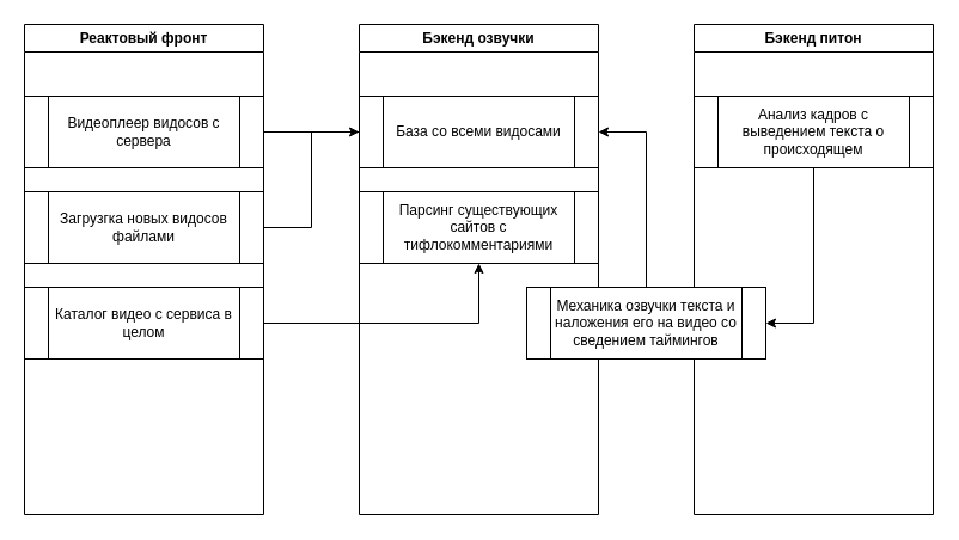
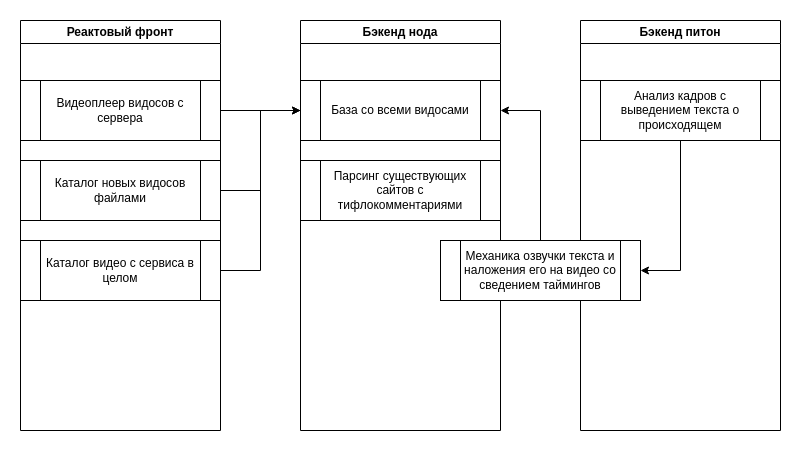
  <mxCell id="0" />
  <mxCell id="1" parent="0" />
  <mxCell id="2" value="Реактовый фронт" style="swimlane;whiteSpace=wrap;html=1;" vertex="1" parent="1"><mxGeometry x="20" y="20" width="200" height="410" as="geometry" /></mxCell>
  <mxCell id="3" value="Видеоплеер видосов с сервера" style="shape=process;whiteSpace=wrap;html=1;backgroundOutline=1;" vertex="1" parent="2"><mxGeometry y="60" width="200" height="60" as="geometry" /></mxCell>
- <mxCell id="4" value="Загрузгка новых видосов файлами" style="shape=process;whiteSpace=wrap;html=1;backgroundOutline=1;" vertex="1" parent="2"><mxGeometry y="140" width="200" height="60" as="geometry" /></mxCell>
+ <mxCell id="4" value="Каталог новых видосов файлами" style="shape=process;whiteSpace=wrap;html=1;backgroundOutline=1;" vertex="1" parent="2"><mxGeometry y="140" width="200" height="60" as="geometry" /></mxCell>
  <mxCell id="5" value="Каталог видео с сервиса в целом" style="shape=process;whiteSpace=wrap;html=1;backgroundOutline=1;" vertex="1" parent="2"><mxGeometry y="220" width="200" height="60" as="geometry" /></mxCell>
- <mxCell id="6" value="Бэкенд озвучки" style="swimlane;whiteSpace=wrap;html=1;" vertex="1" parent="1"><mxGeometry x="300" y="20" width="200" height="410" as="geometry" /></mxCell>
+ <mxCell id="6" value="Бэкенд нода" style="swimlane;whiteSpace=wrap;html=1;" vertex="1" parent="1"><mxGeometry x="300" y="20" width="200" height="410" as="geometry" /></mxCell>
  <mxCell id="7" value="База со всеми видосами" style="shape=process;whiteSpace=wrap;html=1;backgroundOutline=1;" vertex="1" parent="6"><mxGeometry y="60" width="200" height="60" as="geometry" /></mxCell>
  <mxCell id="8" value="Парсинг существующих сайтов с тифлокомментариями" style="shape=process;whiteSpace=wrap;html=1;backgroundOutline=1;" vertex="1" parent="6"><mxGeometry y="140" width="200" height="60" as="geometry" /></mxCell>
  <mxCell id="9" style="edgeStyle=orthogonalEdgeStyle;rounded=0;orthogonalLoop=1;jettySize=auto;html=1;endArrow=none;" edge="1" parent="1" source="3" target="7"><mxGeometry relative="1" as="geometry" /></mxCell>
  <mxCell id="10" style="edgeStyle=orthogonalEdgeStyle;rounded=0;orthogonalLoop=1;jettySize=auto;html=1;entryX=0;entryY=0.5;entryDx=0;entryDy=0;" edge="1" parent="1" source="4" target="7"><mxGeometry relative="1" as="geometry" /></mxCell>
- <mxCell id="11" style="edgeStyle=orthogonalEdgeStyle;rounded=0;orthogonalLoop=1;jettySize=auto;html=1;" edge="1" parent="1" source="5" target="8"><mxGeometry relative="1" as="geometry" /></mxCell>
+ <mxCell id="11" style="edgeStyle=orthogonalEdgeStyle;rounded=0;orthogonalLoop=1;jettySize=auto;html=1;entryX=0;entryY=0.5;entryDx=0;entryDy=0;" edge="1" parent="1" source="5" target="7"><mxGeometry relative="1" as="geometry" /></mxCell>
  <mxCell id="12" value="Бэкенд питон" style="swimlane;whiteSpace=wrap;html=1;" vertex="1" parent="1"><mxGeometry x="580" y="20" width="200" height="410" as="geometry" /></mxCell>
  <mxCell id="13" value="Анализ кадров с выведением текста о происходящем" style="shape=process;whiteSpace=wrap;html=1;backgroundOutline=1;" vertex="1" parent="12"><mxGeometry y="60" width="200" height="60" as="geometry" /></mxCell>
  <mxCell id="14" style="edgeStyle=orthogonalEdgeStyle;rounded=0;orthogonalLoop=1;jettySize=auto;html=1;entryX=1;entryY=0.5;entryDx=0;entryDy=0;" edge="1" parent="1" source="15" target="7"><mxGeometry relative="1" as="geometry" /></mxCell>
  <mxCell id="15" value="Механика озвучки текста и наложения его на видео со сведением таймингов" style="shape=process;whiteSpace=wrap;html=1;backgroundOutline=1;" vertex="1" parent="1"><mxGeometry x="440" y="240" width="200" height="60" as="geometry" /></mxCell>
  <mxCell id="16" style="edgeStyle=orthogonalEdgeStyle;rounded=0;orthogonalLoop=1;jettySize=auto;html=1;entryX=1;entryY=0.5;entryDx=0;entryDy=0;" edge="1" parent="1" source="13" target="15"><mxGeometry relative="1" as="geometry" /></mxCell>
